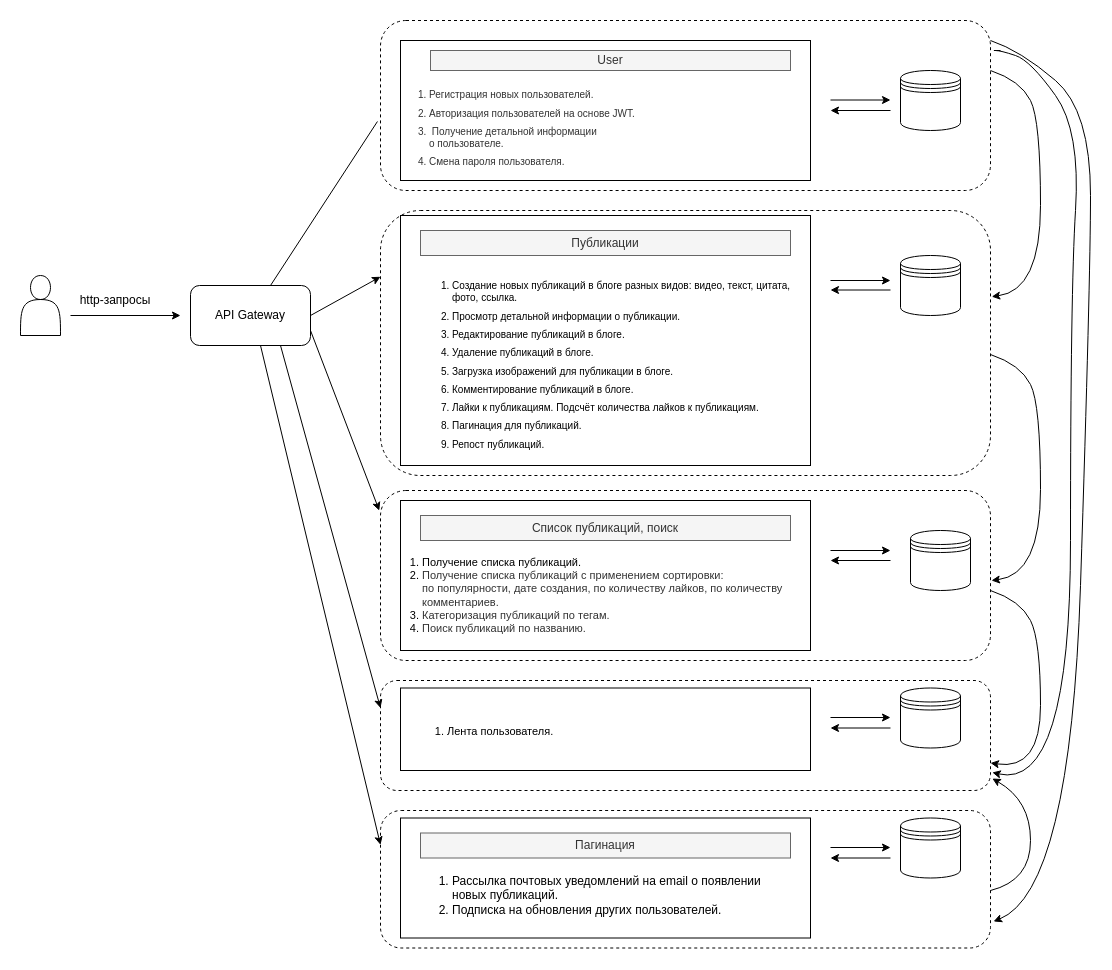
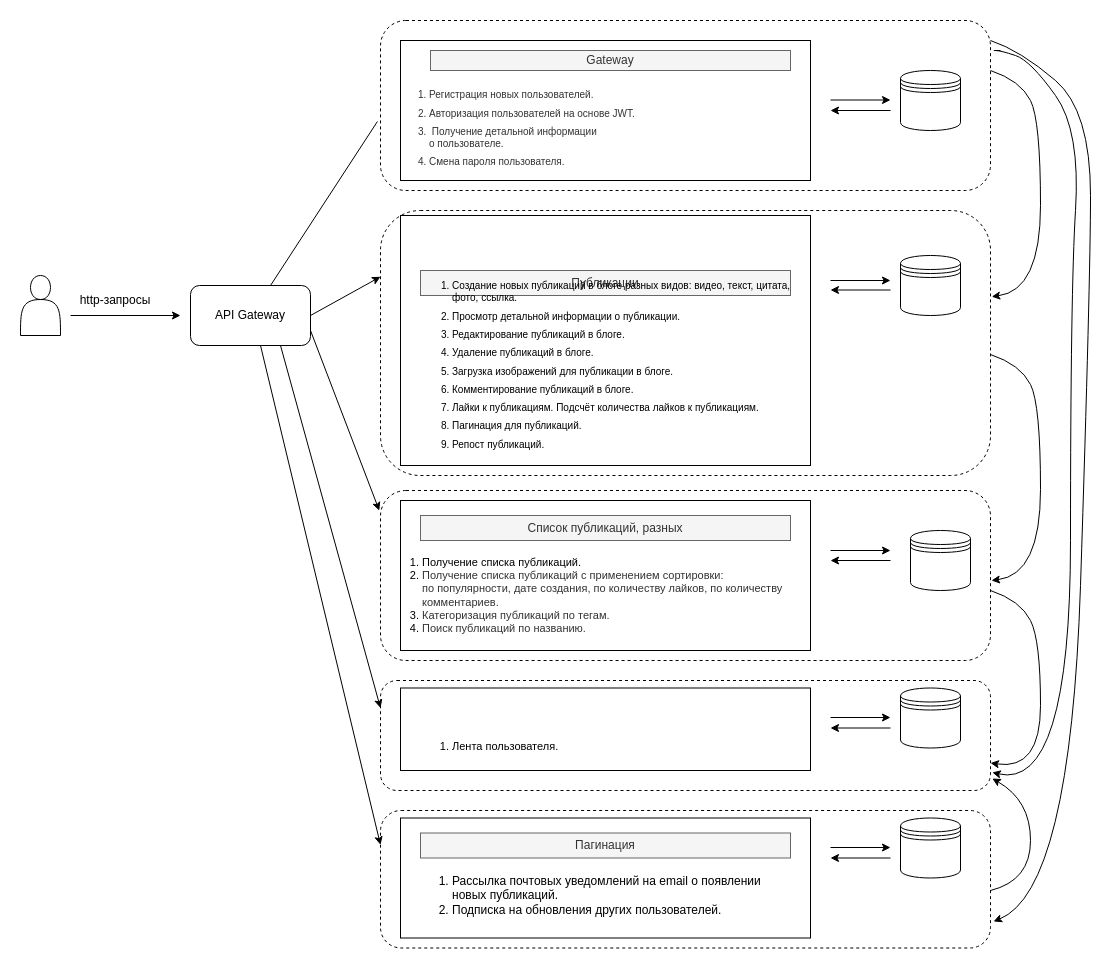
  <mxCell id="0" />
  <mxCell id="1" parent="0" />
  <mxCell id="2" value="" style="rounded=1;whiteSpace=wrap;html=1;fillColor=none;dashed=1;" vertex="1" parent="1"><mxGeometry x="380" y="210" width="610" height="265" as="geometry" /></mxCell>
  <mxCell id="3" value="" style="rounded=1;whiteSpace=wrap;html=1;fillColor=none;dashed=1;" vertex="1" parent="1"><mxGeometry x="380" y="680" width="610" height="110" as="geometry" /></mxCell>
  <mxCell id="4" value="" style="rounded=1;whiteSpace=wrap;html=1;fillColor=none;dashed=1;" vertex="1" parent="1"><mxGeometry x="380" y="490" width="610" height="170" as="geometry" /></mxCell>
  <mxCell id="5" value="" style="shape=actor;whiteSpace=wrap;html=1;" vertex="1" parent="1"><mxGeometry x="20" y="275" width="40" height="60" as="geometry" /></mxCell>
  <mxCell id="6" value="" style="endArrow=classic;html=1;rounded=0;" edge="1" parent="1"><mxGeometry width="50" height="50" relative="1" as="geometry"><mxPoint x="70" y="315" as="sourcePoint" /><mxPoint x="180" y="315" as="targetPoint" /></mxGeometry></mxCell>
  <mxCell id="7" value="http-запросы" style="text;strokeColor=none;align=center;fillColor=none;html=1;verticalAlign=middle;whiteSpace=wrap;rounded=0;" vertex="1" parent="1"><mxGeometry x="60" y="285" width="110" height="30" as="geometry" /></mxCell>
  <mxCell id="8" value="" style="rounded=1;whiteSpace=wrap;html=1;" vertex="1" parent="1"><mxGeometry x="190" y="285" width="120" height="60" as="geometry" /></mxCell>
  <mxCell id="9" value="" style="rounded=0;whiteSpace=wrap;html=1;" vertex="1" parent="1"><mxGeometry x="400" y="40" width="410" height="140" as="geometry" /></mxCell>
  <mxCell id="10" value="" style="rounded=0;whiteSpace=wrap;html=1;" vertex="1" parent="1"><mxGeometry x="400" y="215" width="410" height="250" as="geometry" /></mxCell>
  <mxCell id="11" value="" style="rounded=0;whiteSpace=wrap;html=1;" vertex="1" parent="1"><mxGeometry x="400" y="500" width="410" height="150" as="geometry" /></mxCell>
  <mxCell id="12" value="" style="shape=datastore;whiteSpace=wrap;html=1;" vertex="1" parent="1"><mxGeometry x="900" y="70" width="60" height="60" as="geometry" /></mxCell>
  <mxCell id="13" value="" style="shape=datastore;whiteSpace=wrap;html=1;" vertex="1" parent="1"><mxGeometry x="900" y="255" width="60" height="60" as="geometry" /></mxCell>
  <mxCell id="14" value="" style="shape=datastore;whiteSpace=wrap;html=1;" vertex="1" parent="1"><mxGeometry x="910" y="530" width="60" height="60" as="geometry" /></mxCell>
  <mxCell id="15" value="" style="endArrow=classic;html=1;rounded=0;" edge="1" parent="1"><mxGeometry width="50" height="50" relative="1" as="geometry"><mxPoint x="830" y="99.5" as="sourcePoint" /><mxPoint x="890" y="99.5" as="targetPoint" /></mxGeometry></mxCell>
  <mxCell id="16" value="" style="endArrow=classic;html=1;rounded=0;" edge="1" parent="1"><mxGeometry width="50" height="50" relative="1" as="geometry"><mxPoint x="830" y="280" as="sourcePoint" /><mxPoint x="890" y="280" as="targetPoint" /></mxGeometry></mxCell>
  <mxCell id="17" value="" style="endArrow=classic;html=1;rounded=0;" edge="1" parent="1"><mxGeometry width="50" height="50" relative="1" as="geometry"><mxPoint x="830" y="550" as="sourcePoint" /><mxPoint x="890" y="550" as="targetPoint" /></mxGeometry></mxCell>
  <mxCell id="18" value="" style="endArrow=classic;html=1;rounded=0;" edge="1" parent="1"><mxGeometry width="50" height="50" relative="1" as="geometry"><mxPoint x="890" y="110" as="sourcePoint" /><mxPoint x="830" y="110" as="targetPoint" /></mxGeometry></mxCell>
  <mxCell id="19" value="" style="endArrow=classic;html=1;rounded=0;" edge="1" parent="1"><mxGeometry width="50" height="50" relative="1" as="geometry"><mxPoint x="890" y="289.5" as="sourcePoint" /><mxPoint x="830" y="289.5" as="targetPoint" /></mxGeometry></mxCell>
  <mxCell id="20" value="" style="endArrow=classic;html=1;rounded=0;" edge="1" parent="1"><mxGeometry width="50" height="50" relative="1" as="geometry"><mxPoint x="890" y="560" as="sourcePoint" /><mxPoint x="830" y="560" as="targetPoint" /></mxGeometry></mxCell>
- <mxCell id="21" value="User" style="text;align=center;html=1;verticalAlign=middle;whiteSpace=wrap;rounded=0;labelBorderColor=none;fillColor=#f5f5f5;fontColor=#333333;strokeColor=#666666;" vertex="1" parent="1"><mxGeometry x="430" y="50" width="360" height="20" as="geometry" /></mxCell>
- <mxCell id="22" value="Публикации" style="text;align=center;html=1;verticalAlign=middle;whiteSpace=wrap;rounded=0;labelBorderColor=none;fillColor=#f5f5f5;fontColor=#333333;strokeColor=#666666;" vertex="1" parent="1"><mxGeometry x="420" y="230" width="370" height="25" as="geometry" /></mxCell>
- <mxCell id="23" value="Список публикаций, поиск" style="text;align=center;html=1;verticalAlign=middle;whiteSpace=wrap;rounded=0;labelBorderColor=none;fillColor=#f5f5f5;fontColor=#333333;strokeColor=#666666;" vertex="1" parent="1"><mxGeometry x="420" y="515" width="370" height="25" as="geometry" /></mxCell>
+ <mxCell id="21" value="Gateway" style="text;align=center;html=1;verticalAlign=middle;whiteSpace=wrap;rounded=0;labelBorderColor=none;fillColor=#f5f5f5;fontColor=#333333;strokeColor=#666666;" vertex="1" parent="1"><mxGeometry x="430" y="50" width="360" height="20" as="geometry" /></mxCell>
+ <mxCell id="22" value="Публикации" style="text;align=center;html=1;verticalAlign=middle;whiteSpace=wrap;rounded=0;labelBorderColor=none;fillColor=#f5f5f5;fontColor=#333333;strokeColor=#666666;" vertex="1" parent="1"><mxGeometry x="420" y="270" width="370" height="25" as="geometry" /></mxCell>
+ <mxCell id="23" value="Список публикаций, разных" style="text;align=center;html=1;verticalAlign=middle;whiteSpace=wrap;rounded=0;labelBorderColor=none;fillColor=#f5f5f5;fontColor=#333333;strokeColor=#666666;" vertex="1" parent="1"><mxGeometry x="420" y="515" width="370" height="25" as="geometry" /></mxCell>
  <mxCell id="24" value="" style="rounded=0;whiteSpace=wrap;html=1;" vertex="1" parent="1"><mxGeometry x="400" y="687.5" width="410" height="82.5" as="geometry" /></mxCell>
  <mxCell id="25" value="" style="shape=datastore;whiteSpace=wrap;html=1;" vertex="1" parent="1"><mxGeometry x="900" y="687.5" width="60" height="60" as="geometry" /></mxCell>
  <mxCell id="26" value="" style="endArrow=classic;html=1;rounded=0;" edge="1" parent="1"><mxGeometry width="50" height="50" relative="1" as="geometry"><mxPoint x="830" y="717" as="sourcePoint" /><mxPoint x="890" y="717" as="targetPoint" /></mxGeometry></mxCell>
  <mxCell id="27" value="" style="endArrow=classic;html=1;rounded=0;" edge="1" parent="1"><mxGeometry width="50" height="50" relative="1" as="geometry"><mxPoint x="890" y="727.5" as="sourcePoint" /><mxPoint x="830" y="727.5" as="targetPoint" /></mxGeometry></mxCell>
  <mxCell id="28" value="&lt;ol style=&quot;box-sizing: inherit; margin: 0.63em 0px 20px; padding-left: 1.3em; color: rgb(51, 51, 51); font-family: &amp;quot;TT Norms Pro&amp;quot;, Arial, sans-serif; font-size: 10px; font-variant-ligatures: none; text-align: start; background-color: rgb(255, 255, 255);&quot;&gt;&lt;li style=&quot;box-sizing: inherit; margin: 0.63em 0px; font-size: 10px;&quot;&gt;Регистрация новых пользователей.&lt;/li&gt;&lt;li style=&quot;box-sizing: inherit; margin: 0.63em 0px; font-size: 10px;&quot;&gt;&lt;span style=&quot;font-size: 10px;&quot;&gt;Авторизация пользователей на&amp;nbsp;основе JWT.&lt;/span&gt;&lt;br style=&quot;font-size: 10px;&quot;&gt;&lt;/li&gt;&lt;li style=&quot;box-sizing: inherit; margin: 0.63em 0px; font-size: 10px;&quot;&gt;&lt;span style=&quot;font-size: 10px;&quot;&gt;&amp;nbsp;Получение детальной информации о&amp;nbsp;пользователе.&lt;/span&gt;&lt;/li&gt;&lt;li style=&quot;box-sizing: inherit; margin: 0.63em 0px; font-size: 10px;&quot;&gt;&lt;span style=&quot;font-size: 10px;&quot;&gt;Смена пароля пользователя.&lt;br style=&quot;font-size: 10px;&quot;&gt;&lt;/span&gt;&lt;/li&gt;&lt;/ol&gt;" style="text;strokeColor=none;align=center;fillColor=none;html=1;verticalAlign=middle;whiteSpace=wrap;rounded=0;fontSize=10;" vertex="1" parent="1"><mxGeometry x="415" y="110" width="245" height="50" as="geometry" /></mxCell>
  <mxCell id="29" value="&lt;ol style=&quot;border-color: var(--border-color);&quot;&gt;&lt;li style=&quot;box-sizing: inherit; margin: 0.63em 0px; font-size: 10px;&quot;&gt;Создание новых публикаций в&amp;nbsp;блоге разных видов: видео, текст, цитата, фото, ссылка.&lt;/li&gt;&lt;li style=&quot;box-sizing: inherit; margin: 0.63em 0px; font-size: 10px;&quot;&gt;&lt;span style=&quot;font-size: 10px;&quot;&gt;Просмотр детальной информации о&amp;nbsp;публикации.&lt;/span&gt;&lt;/li&gt;&lt;li style=&quot;box-sizing: inherit; margin: 0.63em 0px; font-size: 10px;&quot;&gt;&lt;span style=&quot;font-size: 10px;&quot;&gt;Редактирование публикаций в&amp;nbsp;блоге.&lt;/span&gt;&lt;/li&gt;&lt;li style=&quot;box-sizing: inherit; margin: 0.63em 0px; font-size: 10px;&quot;&gt;&lt;span style=&quot;font-size: 10px;&quot;&gt;Удаление публикаций в&amp;nbsp;блоге.&lt;/span&gt;&lt;/li&gt;&lt;li style=&quot;box-sizing: inherit; margin: 0.63em 0px; font-size: 10px;&quot;&gt;&lt;span style=&quot;font-size: 10px;&quot;&gt;Загрузка изображений для публикации в&amp;nbsp;блоге.&lt;/span&gt;&lt;/li&gt;&lt;li style=&quot;box-sizing: inherit; margin: 0.63em 0px; font-size: 10px;&quot;&gt;&lt;span style=&quot;font-size: 10px;&quot;&gt;Комментирование публикаций в&amp;nbsp;блоге.&lt;/span&gt;&lt;/li&gt;&lt;li style=&quot;box-sizing: inherit; margin: 0.63em 0px; font-size: 10px;&quot;&gt;&lt;span style=&quot;font-size: 10px;&quot;&gt;Лайки к&amp;nbsp;публикациям. Подсчёт количества лайков к&amp;nbsp;публикациям.&lt;/span&gt;&lt;/li&gt;&lt;li style=&quot;box-sizing: inherit; margin: 0.63em 0px; font-size: 10px;&quot;&gt;&lt;span style=&quot;font-size: 10px;&quot;&gt;Пагинация для публикаций.&lt;/span&gt;&lt;/li&gt;&lt;li style=&quot;border-color: var(--border-color);&quot;&gt;Репост публикаций.&lt;/li&gt;&lt;/ol&gt;&lt;div style=&quot;&quot;&gt;&lt;/div&gt;" style="text;strokeColor=none;align=left;fillColor=none;html=1;verticalAlign=middle;whiteSpace=wrap;rounded=0;fontSize=10;" vertex="1" parent="1"><mxGeometry x="410" y="350" width="390" height="30" as="geometry" /></mxCell>
  <mxCell id="30" value="&lt;ol style=&quot;font-size: 11px;&quot;&gt;&lt;li style=&quot;font-size: 11px;&quot;&gt;Получение списка публикаций.&lt;/li&gt;&lt;li style=&quot;font-size: 11px;&quot;&gt;&lt;span style=&quot;color: rgb(51, 51, 51); font-family: &amp;quot;TT Norms Pro&amp;quot;, Arial, sans-serif; font-size: 11px; font-variant-ligatures: none; background-color: rgb(255, 255, 255);&quot;&gt;Получение списка публикаций с&amp;nbsp;применением сортировки: по&amp;nbsp;популярности, дате создания, по&amp;nbsp;количеству лайков, по&amp;nbsp;количеству комментариев.&lt;/span&gt;&lt;/li&gt;&lt;li style=&quot;font-size: 11px;&quot;&gt;&lt;span style=&quot;color: rgb(51, 51, 51); font-family: &amp;quot;TT Norms Pro&amp;quot;, Arial, sans-serif; font-size: 11px; font-variant-ligatures: none; background-color: rgb(255, 255, 255);&quot;&gt;Категоризация публикаций по&amp;nbsp;тегам.&lt;br style=&quot;font-size: 11px;&quot;&gt;&lt;/span&gt;&lt;/li&gt;&lt;li style=&quot;font-size: 11px;&quot;&gt;&lt;span style=&quot;color: rgb(51, 51, 51); font-family: &amp;quot;TT Norms Pro&amp;quot;, Arial, sans-serif; font-size: 11px; font-variant-ligatures: none; background-color: rgb(255, 255, 255);&quot;&gt;Поиск публикаций по&amp;nbsp;названию.&lt;br style=&quot;font-size: 11px;&quot;&gt;&lt;/span&gt;&lt;/li&gt;&lt;/ol&gt;" style="text;strokeColor=none;align=left;fillColor=none;html=1;verticalAlign=middle;whiteSpace=wrap;rounded=0;fontSize=11;" vertex="1" parent="1"><mxGeometry x="380" y="580" width="420" height="30" as="geometry" /></mxCell>
- <mxCell id="31" value="&lt;ol&gt;&lt;li style=&quot;border-color: var(--border-color); font-size: 11px;&quot;&gt;Лента пользователя.&lt;/li&gt;&lt;/ol&gt;" style="text;strokeColor=none;align=left;fillColor=none;html=1;verticalAlign=middle;whiteSpace=wrap;rounded=0;" vertex="1" parent="1"><mxGeometry x="405" y="717.5" width="380" height="27.5" as="geometry" /></mxCell>
+ <mxCell id="31" value="&lt;ol&gt;&lt;li style=&quot;border-color: var(--border-color); font-size: 11px;&quot;&gt;Лента пользователя.&lt;/li&gt;&lt;/ol&gt;" style="text;strokeColor=none;align=left;fillColor=none;html=1;verticalAlign=middle;whiteSpace=wrap;rounded=0;" vertex="1" parent="1"><mxGeometry x="410" y="732.5" width="380" height="27.5" as="geometry" /></mxCell>
  <mxCell id="32" value="" style="rounded=1;whiteSpace=wrap;html=1;fillColor=none;dashed=1;" vertex="1" parent="1"><mxGeometry x="380" y="20" width="610" height="170" as="geometry" /></mxCell>
  <mxCell id="33" value="" style="rounded=0;whiteSpace=wrap;html=1;" vertex="1" parent="1"><mxGeometry x="400" y="817.5" width="410" height="120" as="geometry" /></mxCell>
  <mxCell id="34" value="" style="shape=datastore;whiteSpace=wrap;html=1;" vertex="1" parent="1"><mxGeometry x="900" y="817.5" width="60" height="60" as="geometry" /></mxCell>
  <mxCell id="35" value="" style="endArrow=classic;html=1;rounded=0;" edge="1" parent="1"><mxGeometry width="50" height="50" relative="1" as="geometry"><mxPoint x="830" y="847" as="sourcePoint" /><mxPoint x="890" y="847" as="targetPoint" /></mxGeometry></mxCell>
  <mxCell id="36" value="" style="endArrow=classic;html=1;rounded=0;" edge="1" parent="1"><mxGeometry width="50" height="50" relative="1" as="geometry"><mxPoint x="890" y="857.5" as="sourcePoint" /><mxPoint x="830" y="857.5" as="targetPoint" /></mxGeometry></mxCell>
  <mxCell id="37" value="Пагинация" style="text;align=center;html=1;verticalAlign=middle;whiteSpace=wrap;rounded=0;labelBorderColor=none;fillColor=#f5f5f5;fontColor=#333333;strokeColor=#666666;" vertex="1" parent="1"><mxGeometry x="420" y="832.5" width="370" height="25" as="geometry" /></mxCell>
  <mxCell id="38" value="&lt;ol&gt;&lt;li&gt;Рассылка почтовых уведомлений на&amp;nbsp;email о&amp;nbsp;появлении новых публикаций.&lt;/li&gt;&lt;li&gt;Подписка на&amp;nbsp;обновления других пользователей.&lt;br&gt;&lt;/li&gt;&lt;/ol&gt;" style="text;strokeColor=none;align=left;fillColor=none;html=1;verticalAlign=middle;whiteSpace=wrap;rounded=0;" vertex="1" parent="1"><mxGeometry x="410" y="862.5" width="380" height="65" as="geometry" /></mxCell>
  <mxCell id="39" value="" style="rounded=1;whiteSpace=wrap;html=1;fillColor=none;dashed=1;" vertex="1" parent="1"><mxGeometry x="380" y="810" width="610" height="137.5" as="geometry" /></mxCell>
  <mxCell id="40" value="" style="curved=1;endArrow=classic;html=1;rounded=0;entryX=1.002;entryY=0.325;entryDx=0;entryDy=0;entryPerimeter=0;" edge="1" parent="1" target="2"><mxGeometry width="50" height="50" relative="1" as="geometry"><mxPoint x="990" y="70" as="sourcePoint" /><mxPoint x="1000" y="300" as="targetPoint" /><Array as="points"><mxPoint x="990" y="70" /><mxPoint x="1020" y="80" /><mxPoint x="1040" y="120" /><mxPoint x="1040" y="290" /></Array></mxGeometry></mxCell>
  <mxCell id="41" value="" style="curved=1;endArrow=classic;html=1;rounded=0;entryX=1.002;entryY=0.325;entryDx=0;entryDy=0;entryPerimeter=0;" edge="1" parent="1"><mxGeometry width="50" height="50" relative="1" as="geometry"><mxPoint x="990" y="354" as="sourcePoint" /><mxPoint x="991" y="580" as="targetPoint" /><Array as="points"><mxPoint x="990" y="354" /><mxPoint x="1020" y="364" /><mxPoint x="1040" y="404" /><mxPoint x="1040" y="574" /></Array></mxGeometry></mxCell>
  <mxCell id="42" value="" style="curved=1;endArrow=classic;html=1;rounded=0;entryX=1;entryY=0.75;entryDx=0;entryDy=0;" edge="1" parent="1" target="3"><mxGeometry width="50" height="50" relative="1" as="geometry"><mxPoint x="990" y="590" as="sourcePoint" /><mxPoint x="991" y="816" as="targetPoint" /><Array as="points"><mxPoint x="990" y="590" /><mxPoint x="1020" y="600" /><mxPoint x="1040" y="640" /><mxPoint x="1040" y="770" /></Array></mxGeometry></mxCell>
  <mxCell id="43" value="" style="curved=1;endArrow=classic;html=1;rounded=0;entryX=1.003;entryY=0.891;entryDx=0;entryDy=0;entryPerimeter=0;" edge="1" parent="1" target="3"><mxGeometry width="50" height="50" relative="1" as="geometry"><mxPoint x="990" y="890" as="sourcePoint" /><mxPoint x="1040" y="840" as="targetPoint" /><Array as="points"><mxPoint x="1030" y="880" /><mxPoint x="1030" y="800" /></Array></mxGeometry></mxCell>
  <mxCell id="44" value="" style="curved=1;endArrow=classic;html=1;rounded=0;entryX=1.005;entryY=0.807;entryDx=0;entryDy=0;entryPerimeter=0;" edge="1" parent="1" target="39"><mxGeometry width="50" height="50" relative="1" as="geometry"><mxPoint x="990" y="40" as="sourcePoint" /><mxPoint x="1080" y="690" as="targetPoint" /><Array as="points"><mxPoint x="990" y="40" /><mxPoint x="1020" y="50" /><mxPoint x="1090" y="110" /><mxPoint x="1090" y="280" /><mxPoint x="1070" y="890" /></Array></mxGeometry></mxCell>
  <mxCell id="45" value="" style="curved=1;endArrow=classic;html=1;rounded=0;entryX=1.003;entryY=0.836;entryDx=0;entryDy=0;entryPerimeter=0;" edge="1" parent="1" target="3"><mxGeometry width="50" height="50" relative="1" as="geometry"><mxPoint x="1000" y="50" as="sourcePoint" /><mxPoint x="1003" y="931" as="targetPoint" /><Array as="points"><mxPoint x="990" y="50" /><mxPoint x="1000" y="50" /><mxPoint x="1030" y="60" /><mxPoint x="1080" y="130" /><mxPoint x="1070" y="290" /><mxPoint x="1070" y="790" /></Array></mxGeometry></mxCell>
  <mxCell id="46" value="API Gateway" style="text;strokeColor=none;align=center;fillColor=none;html=1;verticalAlign=middle;whiteSpace=wrap;rounded=0;" vertex="1" parent="1"><mxGeometry x="200" y="300" width="100" height="30" as="geometry" /></mxCell>
  <mxCell id="47" value="" style="endArrow=classic;html=1;rounded=0;entryX=0;entryY=0.25;entryDx=0;entryDy=0;" edge="1" parent="1" target="2"><mxGeometry width="50" height="50" relative="1" as="geometry"><mxPoint x="310" y="315" as="sourcePoint" /><mxPoint x="360" y="265" as="targetPoint" /></mxGeometry></mxCell>
  <mxCell id="48" value="" style="endArrow=classic;html=1;rounded=0;entryX=-0.002;entryY=0.118;entryDx=0;entryDy=0;entryPerimeter=0;" edge="1" parent="1" target="4"><mxGeometry width="50" height="50" relative="1" as="geometry"><mxPoint x="310" y="330" as="sourcePoint" /><mxPoint x="380" y="291" as="targetPoint" /></mxGeometry></mxCell>
  <mxCell id="49" value="" style="endArrow=classic;html=1;rounded=0;entryX=0;entryY=0.25;entryDx=0;entryDy=0;exitX=0.75;exitY=1;exitDx=0;exitDy=0;" edge="1" parent="1" source="8" target="3"><mxGeometry width="50" height="50" relative="1" as="geometry"><mxPoint x="320" y="340" as="sourcePoint" /><mxPoint x="389" y="520" as="targetPoint" /></mxGeometry></mxCell>
  <mxCell id="50" value="" style="endArrow=classic;html=1;rounded=0;entryX=0;entryY=0.25;entryDx=0;entryDy=0;exitX=0.75;exitY=1;exitDx=0;exitDy=0;" edge="1" parent="1" target="39"><mxGeometry width="50" height="50" relative="1" as="geometry"><mxPoint x="260" y="345" as="sourcePoint" /><mxPoint x="360" y="708" as="targetPoint" /></mxGeometry></mxCell>
  <mxCell id="51" value="" style="endArrow=none;html=1;rounded=0;entryX=-0.005;entryY=0.594;entryDx=0;entryDy=0;entryPerimeter=0;jumpStyle=none;" edge="1" parent="1" target="32"><mxGeometry width="50" height="50" relative="1" as="geometry"><mxPoint x="270" y="285" as="sourcePoint" /><mxPoint x="320" y="235" as="targetPoint" /></mxGeometry></mxCell>
